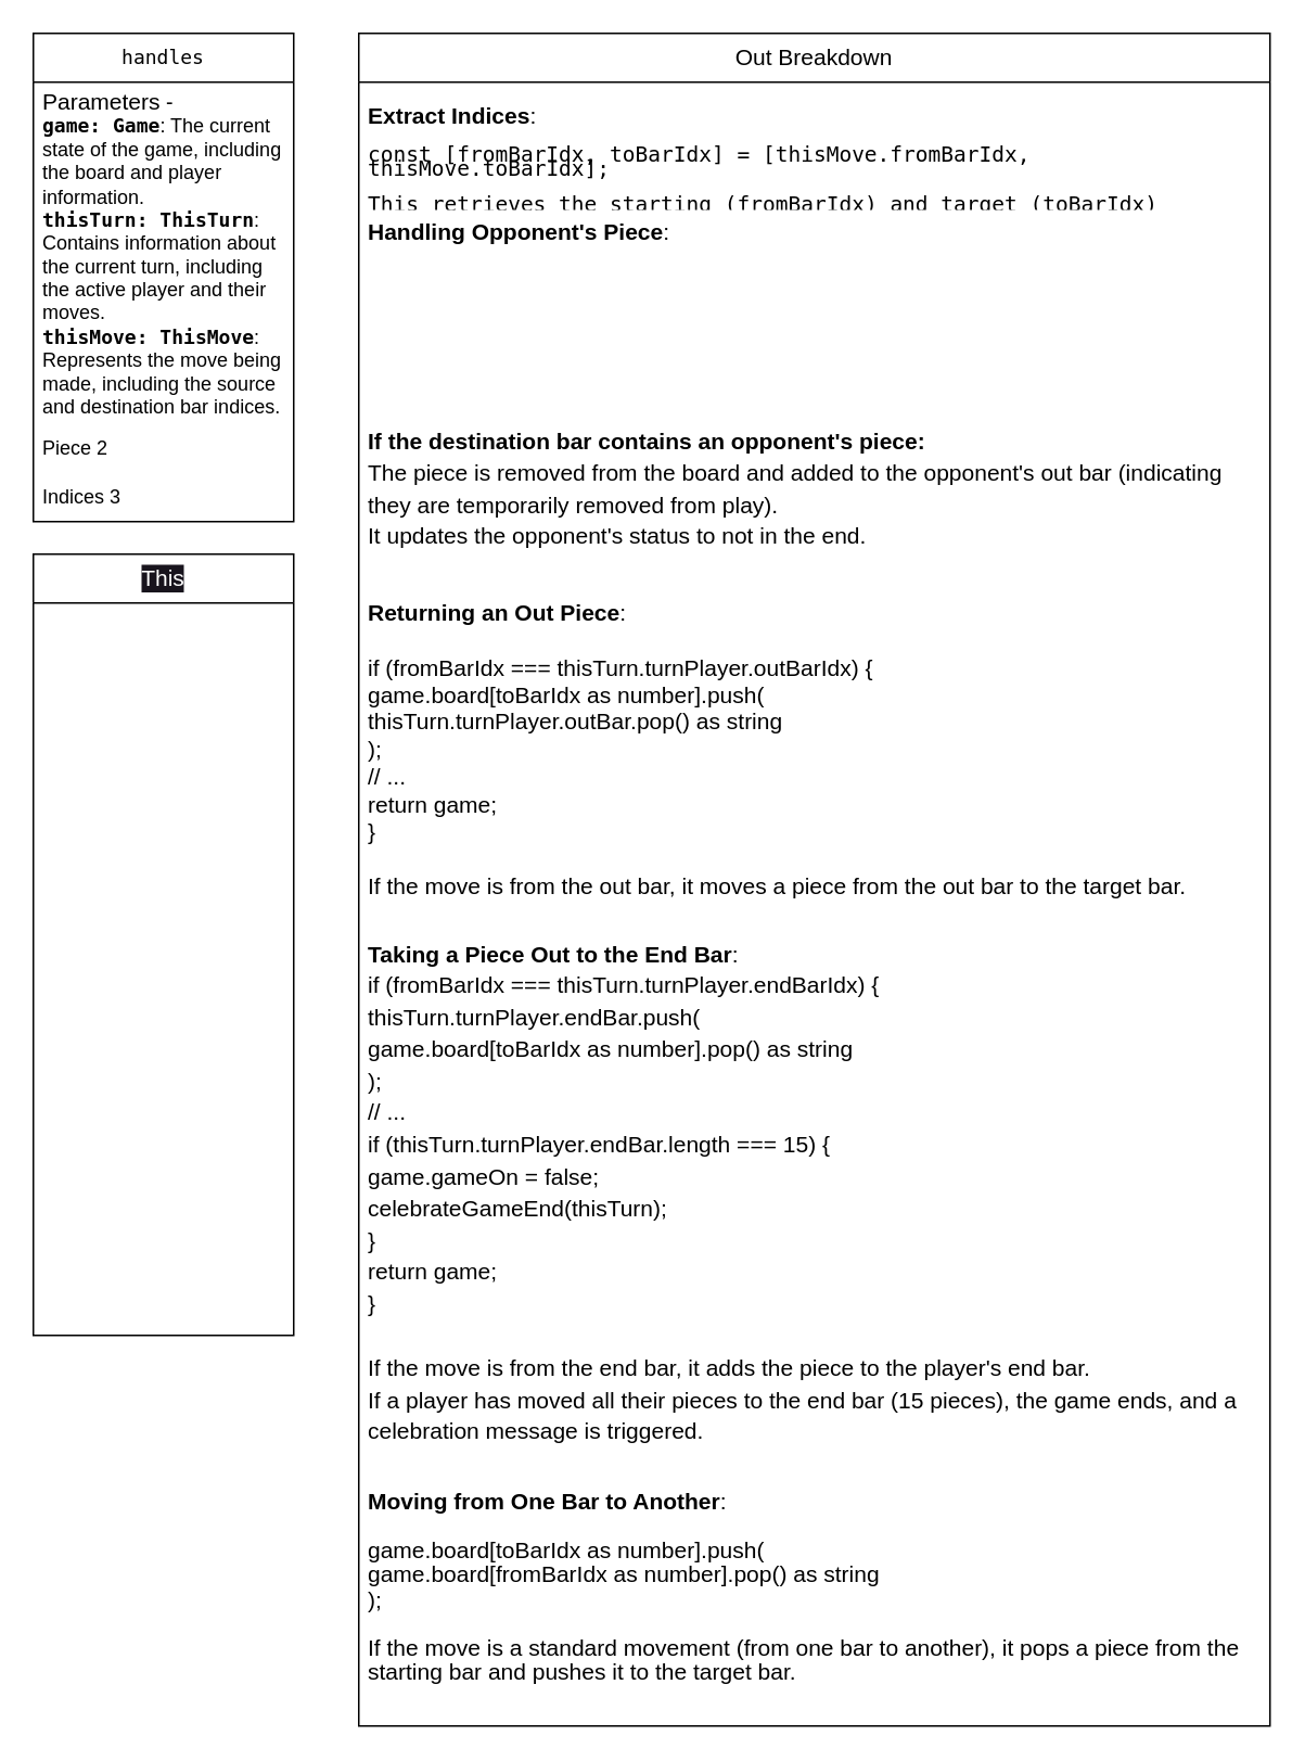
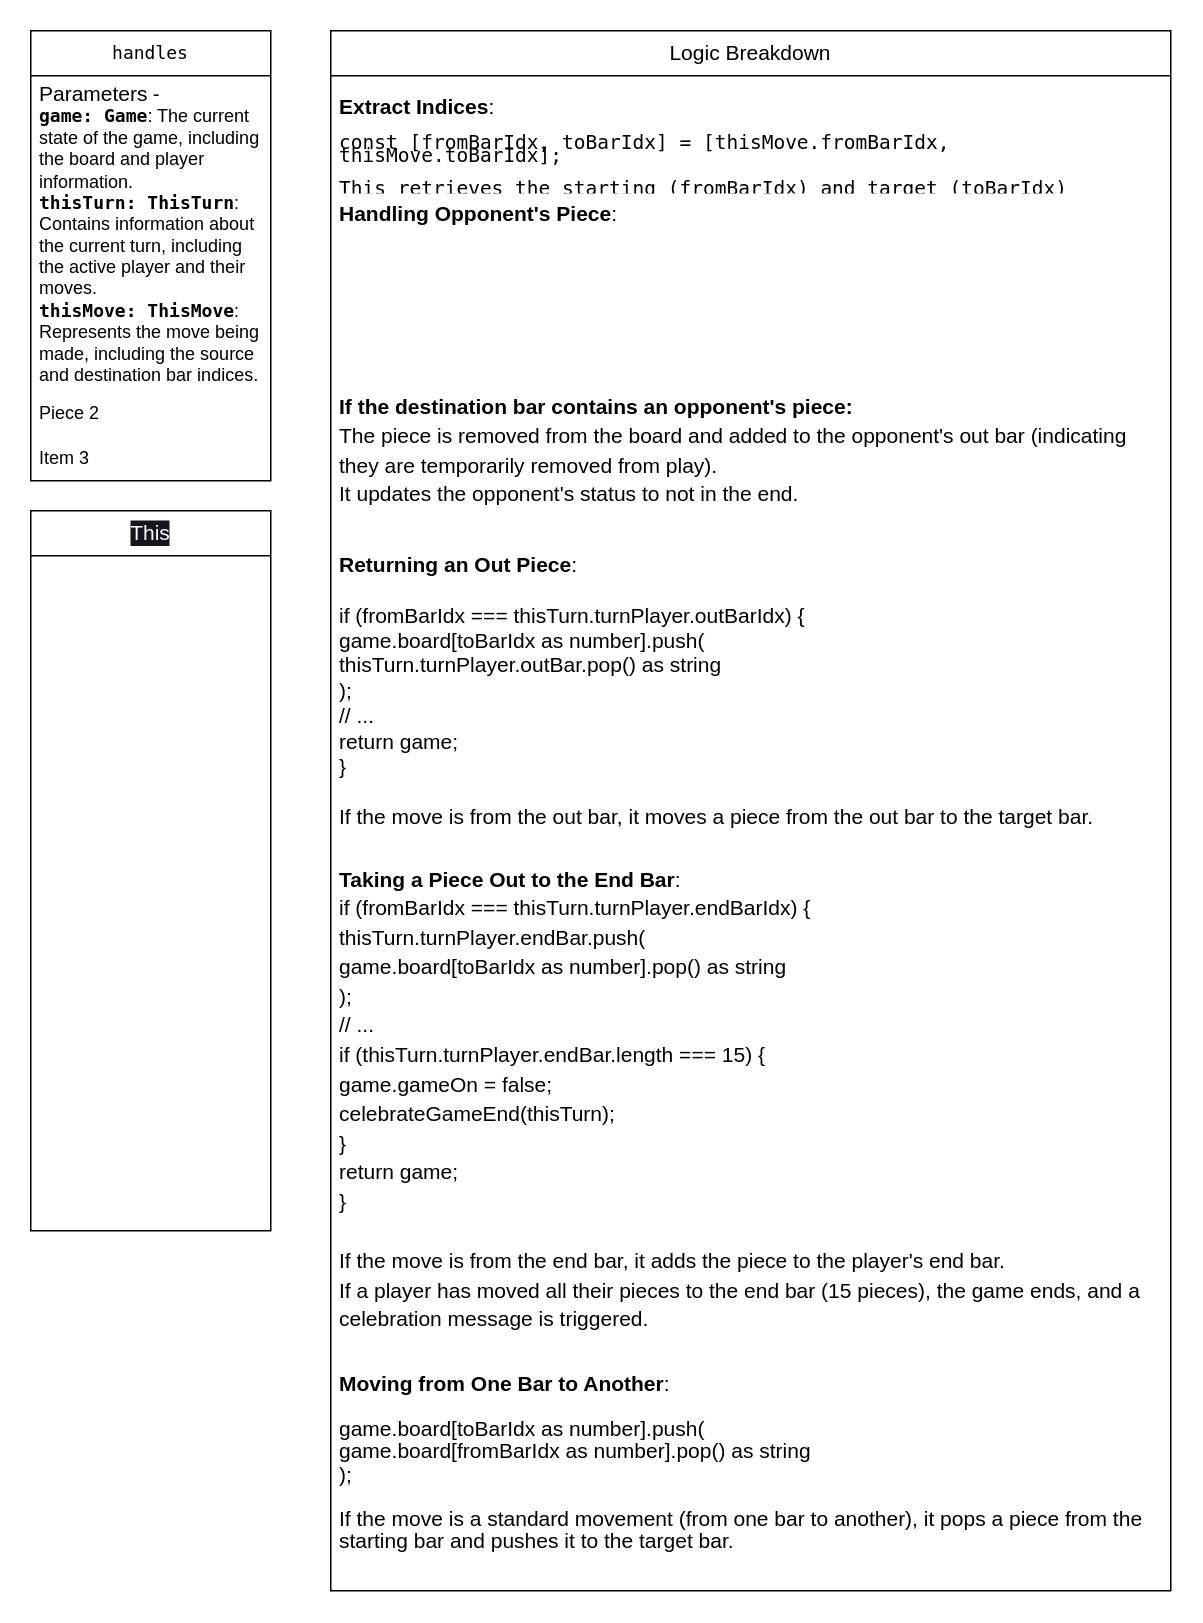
  <mxCell id="0" />
  <mxCell id="1" parent="0" />
  <mxCell id="2" value="&lt;code&gt;handles&lt;/code&gt;" style="swimlane;fontStyle=0;childLayout=stackLayout;horizontal=1;startSize=30;horizontalStack=0;resizeParent=1;resizeParentMax=0;resizeLast=0;collapsible=1;marginBottom=0;whiteSpace=wrap;html=1;" vertex="1" parent="1"><mxGeometry x="20" y="20" width="160" height="300" as="geometry" /></mxCell>
  <mxCell id="3" value="&lt;span style=&quot;background-color: initial;&quot;&gt;&lt;font style=&quot;font-size: 14px;&quot;&gt;Parameters&lt;/font&gt;&lt;span style=&quot;font-size: 13px;&quot;&gt; -&lt;/span&gt;&lt;/span&gt;&lt;br&gt;&lt;strong style=&quot;background-color: initial;&quot;&gt;&lt;code&gt;game: Game&lt;/code&gt;&lt;/strong&gt;&lt;span style=&quot;background-color: initial;&quot;&gt;: The current state of the game, including the board and player information.&lt;/span&gt;&lt;br&gt;&lt;strong style=&quot;background-color: initial;&quot;&gt;&lt;code&gt;thisTurn: ThisTurn&lt;/code&gt;&lt;/strong&gt;&lt;span style=&quot;background-color: initial;&quot;&gt;: Contains information about the current turn, including the active player and their moves.&lt;/span&gt;&lt;br&gt;&lt;strong style=&quot;background-color: initial;&quot;&gt;&lt;code&gt;thisMove: ThisMove&lt;/code&gt;&lt;/strong&gt;&lt;span style=&quot;background-color: initial;&quot;&gt;: Represents the move being made, including the source and destination bar indices.&lt;/span&gt;" style="text;strokeColor=none;fillColor=none;align=left;verticalAlign=middle;spacingLeft=4;spacingRight=4;overflow=hidden;points=[[0,0.5],[1,0.5]];portConstraint=eastwest;rotatable=0;whiteSpace=wrap;html=1;" vertex="1" parent="2"><mxGeometry y="30" width="160" height="210" as="geometry" /></mxCell>
  <mxCell id="4" value="Piece 2" style="text;strokeColor=none;fillColor=none;align=left;verticalAlign=middle;spacingLeft=4;spacingRight=4;overflow=hidden;points=[[0,0.5],[1,0.5]];portConstraint=eastwest;rotatable=0;whiteSpace=wrap;html=1;" vertex="1" parent="2"><mxGeometry y="240" width="160" height="30" as="geometry" /></mxCell>
- <mxCell id="5" value="Indices 3" style="text;strokeColor=none;fillColor=none;align=left;verticalAlign=middle;spacingLeft=4;spacingRight=4;overflow=hidden;points=[[0,0.5],[1,0.5]];portConstraint=eastwest;rotatable=0;whiteSpace=wrap;html=1;" vertex="1" parent="2"><mxGeometry y="270" width="160" height="30" as="geometry" /></mxCell>
- <mxCell id="6" value="Out Breakdown" style="swimlane;fontStyle=0;childLayout=stackLayout;horizontal=1;startSize=30;horizontalStack=0;resizeParent=1;resizeParentMax=0;resizeLast=0;collapsible=1;marginBottom=0;whiteSpace=wrap;html=1;fontSize=14;" vertex="1" parent="1"><mxGeometry x="220" y="20" width="560" height="1040" as="geometry" /></mxCell>
+ <mxCell id="5" value="Item 3" style="text;strokeColor=none;fillColor=none;align=left;verticalAlign=middle;spacingLeft=4;spacingRight=4;overflow=hidden;points=[[0,0.5],[1,0.5]];portConstraint=eastwest;rotatable=0;whiteSpace=wrap;html=1;" vertex="1" parent="2"><mxGeometry y="270" width="160" height="30" as="geometry" /></mxCell>
+ <mxCell id="6" value="Logic Breakdown" style="swimlane;fontStyle=0;childLayout=stackLayout;horizontal=1;startSize=30;horizontalStack=0;resizeParent=1;resizeParentMax=0;resizeLast=0;collapsible=1;marginBottom=0;whiteSpace=wrap;html=1;fontSize=14;" vertex="1" parent="1"><mxGeometry x="220" y="20" width="560" height="1040" as="geometry" /></mxCell>
  <mxCell id="7" value="&lt;p style=&quot;line-height: 70%;&quot;&gt;&lt;strong&gt;Extract Indices&lt;/strong&gt;:&lt;br&gt;&lt;/p&gt;&lt;p style=&quot;font-size: 13px; line-height: 70%;&quot;&gt;&lt;code style=&quot;&quot; class=&quot;!whitespace-pre hljs language-javascript&quot;&gt;&lt;font style=&quot;font-size: 13px;&quot;&gt;&lt;span style=&quot;&quot; class=&quot;hljs-keyword&quot;&gt;const&lt;/span&gt; [fromBarIdx, toBarIdx] = [thisMove.&lt;span style=&quot;&quot; class=&quot;hljs-property&quot;&gt;fromBarIdx&lt;/span&gt;, thisMove.&lt;span style=&quot;&quot; class=&quot;hljs-property&quot;&gt;toBarIdx&lt;/span&gt;];&lt;/font&gt;&lt;/code&gt;&lt;/p&gt;&lt;p style=&quot;font-size: 13px; line-height: 70%;&quot;&gt;&lt;code style=&quot;background-color: transparent;&quot; class=&quot;!whitespace-pre hljs language-javascript&quot;&gt;This retrieves the starting (&lt;code style=&quot;&quot;&gt;fromBarIdx&lt;/code&gt;) and target (&lt;code style=&quot;&quot;&gt;toBarIdx&lt;/code&gt;) positions for the move.&lt;/code&gt;&lt;/p&gt;&lt;pre class=&quot;!overflow-visible&quot;&gt;&lt;div class=&quot;dark bg-gray-950 contain-inline-size rounded-md border-[0.5px] border-token-border-medium relative&quot;&gt;&lt;div class=&quot;sticky top-9 md:top-[5.75rem]&quot;&gt;&lt;div class=&quot;absolute bottom-0 right-2 flex h-9 items-center&quot;&gt;&lt;div class=&quot;flex items-center rounded bg-token-main-surface-secondary px-2 font-sans text-xs text-token-text-secondary&quot;&gt;&lt;span data-state=&quot;closed&quot; class=&quot;&quot;&gt;&lt;/span&gt;&lt;/div&gt;&lt;/div&gt;&lt;/div&gt;&lt;/div&gt;&lt;/pre&gt;" style="text;strokeColor=none;fillColor=none;align=left;verticalAlign=middle;spacingLeft=4;spacingRight=4;overflow=hidden;points=[[0,0.5],[1,0.5]];portConstraint=eastwest;rotatable=0;whiteSpace=wrap;html=1;fontSize=14;" vertex="1" parent="6"><mxGeometry y="30" width="560" height="80" as="geometry" /></mxCell>
  <mxCell id="8" value="&lt;strong&gt;Handling Opponent's Piece&lt;/strong&gt;:&lt;br&gt;&lt;div style=&quot;line-height: 120%; font-size: 13px;&quot;&gt;&lt;font style=&quot;font-size: 13px;&quot; color=&quot;#ffffff&quot;&gt;if (game.board[toBarIdx as number].includes(thisTurn.opponentPlayer.name)) {&lt;/font&gt;&lt;/div&gt;&lt;div style=&quot;line-height: 120%; font-size: 13px;&quot;&gt;&lt;font style=&quot;font-size: 13px;&quot; color=&quot;#ffffff&quot;&gt;&amp;nbsp; &amp;nbsp; thisTurn.opponentPlayer.outBar.push(&lt;/font&gt;&lt;/div&gt;&lt;div style=&quot;line-height: 120%; font-size: 13px;&quot;&gt;&lt;font style=&quot;font-size: 13px;&quot; color=&quot;#ffffff&quot;&gt;&amp;nbsp; &amp;nbsp; &amp;nbsp; &amp;nbsp; game.board[toBarIdx as number].pop() as string&lt;/font&gt;&lt;/div&gt;&lt;div style=&quot;line-height: 120%; font-size: 13px;&quot;&gt;&lt;font style=&quot;font-size: 13px;&quot; color=&quot;#ffffff&quot;&gt;&amp;nbsp; &amp;nbsp; );&lt;/font&gt;&lt;/div&gt;&lt;div style=&quot;line-height: 120%; font-size: 13px;&quot;&gt;&lt;font style=&quot;font-size: 13px;&quot; color=&quot;#ffffff&quot;&gt;&amp;nbsp; &amp;nbsp; // ...&lt;/font&gt;&lt;/div&gt;&lt;div style=&quot;line-height: 120%; font-size: 13px;&quot;&gt;&lt;font style=&quot;font-size: 13px;&quot; color=&quot;#ffffff&quot;&gt;}&lt;/font&gt;&lt;/div&gt;&lt;div&gt;&lt;br&gt;&lt;/div&gt;&lt;div style=&quot;line-height: 140%;&quot;&gt;&lt;span style=&quot;background-color: initial;&quot;&gt;&lt;b&gt;If the destination bar contains an opponent's piece:&lt;/b&gt;&lt;/span&gt;&lt;br&gt;&lt;span style=&quot;background-color: initial;&quot;&gt;The piece is removed from the board and added to the opponent's out bar (indicating they are temporarily removed from play).&lt;/span&gt;&lt;br&gt;&lt;span style=&quot;background-color: initial;&quot;&gt;It updates the opponent's status to not in the end.&lt;/span&gt;&lt;br&gt;&lt;/div&gt;&lt;div&gt;&lt;br&gt;&lt;/div&gt;" style="text;strokeColor=none;fillColor=none;align=left;verticalAlign=middle;spacingLeft=4;spacingRight=4;overflow=hidden;points=[[0,0.5],[1,0.5]];portConstraint=eastwest;rotatable=0;whiteSpace=wrap;html=1;fontSize=14;" vertex="1" parent="6"><mxGeometry y="110" width="560" height="230" as="geometry" /></mxCell>
  <mxCell id="9" value="&lt;strong&gt;Returning an Out Piece&lt;/strong&gt;:&lt;br&gt;&lt;br&gt;&lt;span class=&quot;hljs-keyword&quot;&gt;if&lt;/span&gt; (fromBarIdx === thisTurn.&lt;span class=&quot;hljs-property&quot;&gt;turnPlayer&lt;/span&gt;.&lt;span class=&quot;hljs-property&quot;&gt;outBarIdx&lt;/span&gt;) {&lt;br&gt;    game.&lt;span class=&quot;hljs-property&quot;&gt;board&lt;/span&gt;[toBarIdx &lt;span class=&quot;hljs-keyword&quot;&gt;as&lt;/span&gt; number].&lt;span class=&quot;hljs-title function_&quot;&gt;push&lt;/span&gt;(&lt;br&gt;        thisTurn.&lt;span class=&quot;hljs-property&quot;&gt;turnPlayer&lt;/span&gt;.&lt;span class=&quot;hljs-property&quot;&gt;outBar&lt;/span&gt;.&lt;span class=&quot;hljs-title function_&quot;&gt;pop&lt;/span&gt;() &lt;span class=&quot;hljs-keyword&quot;&gt;as&lt;/span&gt; string&lt;br&gt;    );&lt;br&gt;    &lt;span class=&quot;hljs-comment&quot;&gt;// ...&lt;/span&gt;&lt;br&gt;    &lt;span class=&quot;hljs-keyword&quot;&gt;return&lt;/span&gt; game;&lt;br&gt;}&lt;br&gt;&lt;br&gt;If the move is from the out bar, it moves a piece from the out bar to the target bar.&lt;br&gt;" style="text;strokeColor=none;fillColor=none;align=left;verticalAlign=middle;spacingLeft=4;spacingRight=4;overflow=hidden;points=[[0,0.5],[1,0.5]];portConstraint=eastwest;rotatable=0;whiteSpace=wrap;html=1;fontSize=14;" vertex="1" parent="6"><mxGeometry y="340" width="560" height="200" as="geometry" /></mxCell>
  <mxCell id="10" value="&lt;p style=&quot;line-height: 140%;&quot;&gt;&lt;strong&gt;Taking a Piece Out to the End Bar&lt;/strong&gt;:&lt;br&gt;&lt;span class=&quot;hljs-keyword&quot;&gt;if&lt;/span&gt; (fromBarIdx === thisTurn.&lt;span class=&quot;hljs-property&quot;&gt;turnPlayer&lt;/span&gt;.&lt;span class=&quot;hljs-property&quot;&gt;endBarIdx&lt;/span&gt;) {&lt;br&gt;    thisTurn.&lt;span class=&quot;hljs-property&quot;&gt;turnPlayer&lt;/span&gt;.&lt;span class=&quot;hljs-property&quot;&gt;endBar&lt;/span&gt;.&lt;span class=&quot;hljs-title function_&quot;&gt;push&lt;/span&gt;(&lt;br&gt;        game.&lt;span class=&quot;hljs-property&quot;&gt;board&lt;/span&gt;[toBarIdx &lt;span class=&quot;hljs-keyword&quot;&gt;as&lt;/span&gt; number].&lt;span class=&quot;hljs-title function_&quot;&gt;pop&lt;/span&gt;() &lt;span class=&quot;hljs-keyword&quot;&gt;as&lt;/span&gt; string&lt;br&gt;    );&lt;br&gt;    &lt;span class=&quot;hljs-comment&quot;&gt;// ...&lt;/span&gt;&lt;br&gt;    &lt;span class=&quot;hljs-keyword&quot;&gt;if&lt;/span&gt; (thisTurn.&lt;span class=&quot;hljs-property&quot;&gt;turnPlayer&lt;/span&gt;.&lt;span class=&quot;hljs-property&quot;&gt;endBar&lt;/span&gt;.&lt;span class=&quot;hljs-property&quot;&gt;length&lt;/span&gt; === &lt;span class=&quot;hljs-number&quot;&gt;15&lt;/span&gt;) {&lt;br&gt;        game.&lt;span class=&quot;hljs-property&quot;&gt;gameOn&lt;/span&gt; = &lt;span class=&quot;hljs-literal&quot;&gt;false&lt;/span&gt;;&lt;br&gt;        &lt;span class=&quot;hljs-title function_&quot;&gt;celebrateGameEnd&lt;/span&gt;(thisTurn);&lt;br&gt;    }&lt;br&gt;    &lt;span class=&quot;hljs-keyword&quot;&gt;return&lt;/span&gt; game;&lt;br&gt;}&lt;br&gt;&lt;br&gt;&lt;span style=&quot;background-color: initial;&quot;&gt;If the move is from the end bar, it adds the piece to the player's end bar.&lt;/span&gt;&lt;br&gt;&lt;span style=&quot;background-color: initial;&quot;&gt;If a player has moved all their pieces to the end bar (15 pieces), the game ends, and a celebration message is triggered.&lt;/span&gt;&lt;br&gt;&lt;/p&gt;" style="text;strokeColor=none;fillColor=none;align=left;verticalAlign=middle;spacingLeft=4;spacingRight=4;overflow=hidden;points=[[0,0.5],[1,0.5]];portConstraint=eastwest;rotatable=0;whiteSpace=wrap;html=1;fontSize=14;" vertex="1" parent="6"><mxGeometry y="540" width="560" height="330" as="geometry" /></mxCell>
  <mxCell id="11" value="&lt;p style=&quot;line-height: 110%;&quot;&gt;&lt;strong&gt;Moving from One Bar to Another&lt;/strong&gt;:&lt;/p&gt;&lt;p style=&quot;line-height: 110%;&quot;&gt;game.&lt;span class=&quot;hljs-property&quot;&gt;board&lt;/span&gt;[toBarIdx &lt;span class=&quot;hljs-keyword&quot;&gt;as&lt;/span&gt; number].&lt;span class=&quot;hljs-title function_&quot;&gt;push&lt;/span&gt;(&lt;br&gt;    game.&lt;span class=&quot;hljs-property&quot;&gt;board&lt;/span&gt;[fromBarIdx &lt;span class=&quot;hljs-keyword&quot;&gt;as&lt;/span&gt; number].&lt;span class=&quot;hljs-title function_&quot;&gt;pop&lt;/span&gt;() &lt;span class=&quot;hljs-keyword&quot;&gt;as&lt;/span&gt; string&lt;br&gt;);&lt;br&gt;&lt;/p&gt;&lt;p style=&quot;line-height: 110%;&quot;&gt;If the move is a standard movement (from one bar to another), it pops a piece from the starting bar and pushes it to the target bar.&lt;br&gt;&lt;/p&gt;&lt;p&gt;&lt;/p&gt;" style="text;strokeColor=none;fillColor=none;align=left;verticalAlign=middle;spacingLeft=4;spacingRight=4;overflow=hidden;points=[[0,0.5],[1,0.5]];portConstraint=eastwest;rotatable=0;whiteSpace=wrap;html=1;fontSize=14;" vertex="1" parent="6"><mxGeometry y="870" width="560" height="170" as="geometry" /></mxCell>
  <mxCell id="12" value="&lt;font style=&quot;font-size: 14px;&quot;&gt;This&lt;/font&gt;" style="swimlane;fontStyle=0;childLayout=stackLayout;horizontal=1;startSize=30;horizontalStack=0;resizeParent=1;resizeParentMax=0;resizeLast=0;collapsible=1;marginBottom=0;whiteSpace=wrap;html=1;labelBackgroundColor=#18141D;fontSize=12;fontColor=#FFFFFF;" vertex="1" parent="1"><mxGeometry x="20" y="340" width="160" height="480" as="geometry" /></mxCell>
  <mxCell id="13" value="&lt;h3 style=&quot;font-size: 14px;&quot;&gt;&lt;font style=&quot;font-size: 14px;&quot;&gt;&lt;span style=&quot;font-weight: normal;&quot;&gt;&lt;font style=&quot;font-size: 14px;&quot;&gt;The&lt;/font&gt;&lt;/span&gt; &lt;code style=&quot;font-weight: normal;&quot;&gt;movingPiece&lt;/code&gt;&lt;span style=&quot;background-color: initial; font-weight: normal;&quot;&gt; function covers several scenarios: moving a piece from the out bar, handling opponent pieces, moving from the end bar, and standard movements.&lt;/span&gt;&lt;/font&gt;&lt;/h3&gt;&lt;h3 style=&quot;font-size: 14px;&quot;&gt;&lt;font style=&quot;font-size: 14px;&quot;&gt;&lt;br&gt;&lt;span style=&quot;font-weight: normal;&quot;&gt;&lt;font style=&quot;font-size: 14px;&quot;&gt;It updates the game state accordingly and handles game-ending logic when a player has successfully moved all their pieces.&lt;/font&gt;&lt;/span&gt;&lt;br&gt;&lt;/font&gt;&lt;/h3&gt;&lt;div style=&quot;font-size: 14px;&quot;&gt;&lt;span style=&quot;font-weight: normal;&quot;&gt;&lt;font style=&quot;font-size: 14px;&quot;&gt;&lt;br&gt;&lt;/font&gt;&lt;/span&gt;&lt;/div&gt;&lt;div style=&quot;font-size: 14px;&quot;&gt;&lt;font style=&quot;font-size: 14px;&quot;&gt;By utilizing helper functions like &lt;code style=&quot;&quot;&gt;celebrateGameEnd&lt;/code&gt;, it ensures that user feedback is integrated into the game flow.&lt;/font&gt;&lt;span style=&quot;font-size: 13px; font-weight: normal;&quot;&gt;&lt;font style=&quot;font-size: 12px;&quot;&gt;&lt;br&gt;&lt;/font&gt;&lt;/span&gt;&lt;/div&gt;" style="text;strokeColor=none;fillColor=none;align=left;verticalAlign=middle;spacingLeft=4;spacingRight=4;overflow=hidden;points=[[0,0.5],[1,0.5]];portConstraint=eastwest;rotatable=0;whiteSpace=wrap;html=1;labelBackgroundColor=none;fontSize=12;fontColor=#FFFFFF;" vertex="1" parent="12"><mxGeometry y="30" width="160" height="450" as="geometry" /></mxCell>
